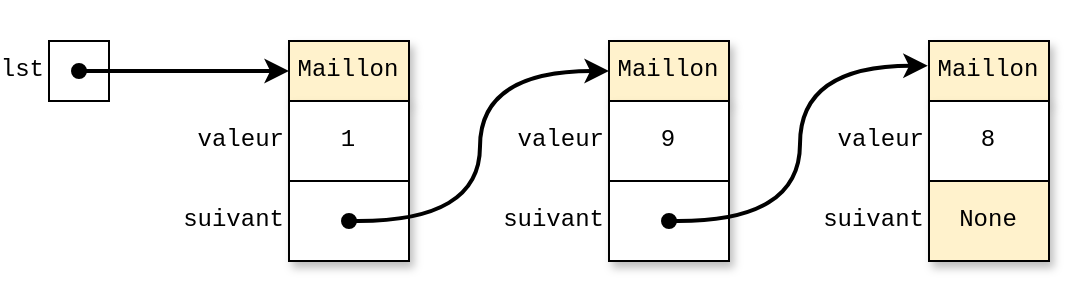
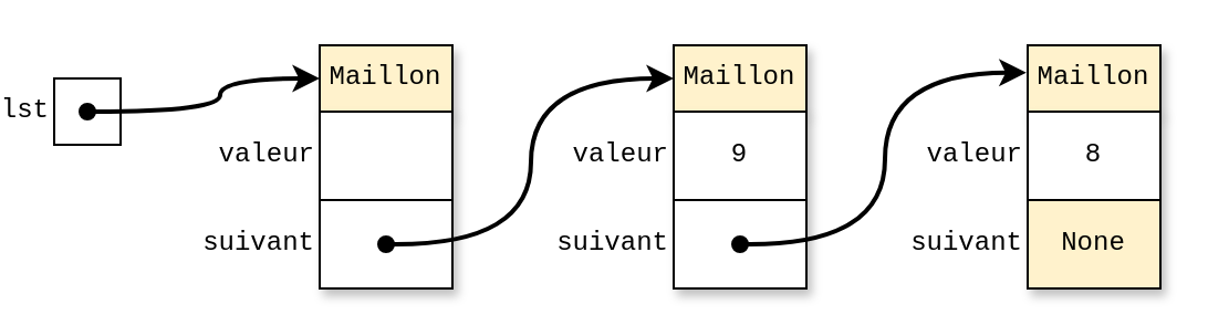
  <mxCell id="0" />
  <mxCell id="1" parent="0" />
  <mxCell id="2" value="" style="group;fontFamily=Courier New;" parent="1" vertex="1" connectable="0"><mxGeometry x="90" y="20" width="110" height="110" as="geometry" /></mxCell>
  <mxCell id="3" value="Maillon" style="text;html=1;fillColor=#fff2cc;align=center;verticalAlign=middle;whiteSpace=wrap;rounded=0;shadow=1;strokeColor=#000000;fontFamily=Courier New;" parent="2" vertex="1"><mxGeometry x="50" width="60" height="30" as="geometry" /></mxCell>
  <mxCell id="4" value="valeur" style="text;html=1;strokeColor=none;fillColor=none;align=right;verticalAlign=middle;whiteSpace=wrap;rounded=0;shadow=0;fontFamily=Courier New;" parent="2" vertex="1"><mxGeometry x="-10" y="30" width="60" height="40" as="geometry" /></mxCell>
  <mxCell id="5" value="suivant" style="text;html=1;strokeColor=none;fillColor=none;align=right;verticalAlign=middle;whiteSpace=wrap;rounded=0;fontFamily=Courier New;" parent="2" vertex="1"><mxGeometry x="-10" y="70" width="60" height="40" as="geometry" /></mxCell>
  <mxCell id="6" value="" style="rounded=0;whiteSpace=wrap;html=1;shadow=1;fontFamily=Courier New;" parent="2" vertex="1"><mxGeometry x="50" y="30" width="60" height="80" as="geometry" /></mxCell>
- <mxCell id="7" value="1" style="rounded=0;whiteSpace=wrap;html=1;shadow=0;strokeColor=#000000;fontFamily=Courier New;" parent="2" vertex="1"><mxGeometry x="50" y="30" width="60" height="40" as="geometry" /></mxCell>
  <mxCell id="8" value="" style="rounded=0;whiteSpace=wrap;html=1;shadow=0;strokeColor=#000000;fontFamily=Courier New;" parent="2" vertex="1"><mxGeometry x="50" y="70" width="60" height="40" as="geometry" /></mxCell>
  <mxCell id="9" value="" style="group;fontFamily=Courier New;" parent="1" vertex="1" connectable="0"><mxGeometry x="250" y="20" width="110" height="110" as="geometry" /></mxCell>
  <mxCell id="10" value="Maillon" style="text;html=1;fillColor=#fff2cc;align=center;verticalAlign=middle;whiteSpace=wrap;rounded=0;shadow=1;strokeColor=#000000;fontFamily=Courier New;" parent="9" vertex="1"><mxGeometry x="50" width="60" height="30" as="geometry" /></mxCell>
  <mxCell id="11" value="valeur" style="text;html=1;strokeColor=none;fillColor=none;align=right;verticalAlign=middle;whiteSpace=wrap;rounded=0;shadow=0;fontFamily=Courier New;" parent="9" vertex="1"><mxGeometry x="-10" y="30" width="60" height="40" as="geometry" /></mxCell>
  <mxCell id="12" value="suivant" style="text;html=1;strokeColor=none;fillColor=none;align=right;verticalAlign=middle;whiteSpace=wrap;rounded=0;fontFamily=Courier New;" parent="9" vertex="1"><mxGeometry x="-10" y="70" width="60" height="40" as="geometry" /></mxCell>
  <mxCell id="13" value="" style="rounded=0;whiteSpace=wrap;html=1;shadow=1;fontFamily=Courier New;" parent="9" vertex="1"><mxGeometry x="50" y="30" width="60" height="80" as="geometry" /></mxCell>
  <mxCell id="14" value="9" style="rounded=0;whiteSpace=wrap;html=1;shadow=0;strokeColor=#000000;fontFamily=Courier New;" parent="9" vertex="1"><mxGeometry x="50" y="30" width="60" height="40" as="geometry" /></mxCell>
  <mxCell id="15" value="" style="rounded=0;whiteSpace=wrap;html=1;shadow=0;strokeColor=#000000;fontFamily=Courier New;" parent="9" vertex="1"><mxGeometry x="50" y="70" width="60" height="40" as="geometry" /></mxCell>
  <mxCell id="16" value="" style="group;fontFamily=Courier New;" parent="1" vertex="1" connectable="0"><mxGeometry x="410" y="20" width="110" height="110" as="geometry" /></mxCell>
  <mxCell id="17" value="Maillon" style="text;html=1;fillColor=#fff2cc;align=center;verticalAlign=middle;whiteSpace=wrap;rounded=0;shadow=1;strokeColor=#000000;fontFamily=Courier New;" parent="16" vertex="1"><mxGeometry x="50" width="60" height="30" as="geometry" /></mxCell>
  <mxCell id="18" value="valeur" style="text;html=1;strokeColor=none;fillColor=none;align=right;verticalAlign=middle;whiteSpace=wrap;rounded=0;shadow=0;fontFamily=Courier New;" parent="16" vertex="1"><mxGeometry x="-10" y="30" width="60" height="40" as="geometry" /></mxCell>
  <mxCell id="19" value="suivant" style="text;html=1;strokeColor=none;fillColor=none;align=right;verticalAlign=middle;whiteSpace=wrap;rounded=0;fontFamily=Courier New;" parent="16" vertex="1"><mxGeometry x="-10" y="70" width="60" height="40" as="geometry" /></mxCell>
  <mxCell id="20" value="" style="rounded=0;whiteSpace=wrap;html=1;shadow=1;fontFamily=Courier New;" parent="16" vertex="1"><mxGeometry x="50" y="30" width="60" height="80" as="geometry" /></mxCell>
  <mxCell id="21" value="8" style="rounded=0;whiteSpace=wrap;html=1;shadow=0;strokeColor=#000000;fontFamily=Courier New;" parent="16" vertex="1"><mxGeometry x="50" y="30" width="60" height="40" as="geometry" /></mxCell>
  <mxCell id="22" value="&lt;font&gt;None&lt;/font&gt;" style="rounded=0;whiteSpace=wrap;html=1;shadow=0;strokeColor=#000000;fontFamily=Courier New;fillColor=#fff2cc;" parent="16" vertex="1"><mxGeometry x="50" y="70" width="60" height="40" as="geometry" /></mxCell>
  <mxCell id="23" style="edgeStyle=orthogonalEdgeStyle;rounded=0;orthogonalLoop=1;jettySize=auto;html=1;entryX=0;entryY=0.5;entryDx=0;entryDy=0;curved=1;sketch=0;strokeWidth=2;startArrow=oval;startFill=1;sourcePerimeterSpacing=0;fontFamily=Courier New;" parent="1" target="10" edge="1"><mxGeometry relative="1" as="geometry"><mxPoint x="170" y="110" as="sourcePoint" /></mxGeometry></mxCell>
  <mxCell id="24" style="edgeStyle=orthogonalEdgeStyle;rounded=0;orthogonalLoop=1;jettySize=auto;html=1;entryX=-0.01;entryY=0.413;entryDx=0;entryDy=0;curved=1;sketch=0;strokeWidth=2;startArrow=oval;startFill=1;sourcePerimeterSpacing=-20;entryPerimeter=0;fontFamily=Courier New;" parent="1" target="17" edge="1"><mxGeometry relative="1" as="geometry"><mxPoint x="330" y="110" as="sourcePoint" /><mxPoint x="310" y="45" as="targetPoint" /></mxGeometry></mxCell>
- <mxCell id="25" value="lst" style="rounded=0;whiteSpace=wrap;html=1;shadow=0;strokeColor=#000000;labelPosition=left;verticalLabelPosition=middle;align=right;verticalAlign=middle;fontFamily=Courier New;" parent="1" vertex="1"><mxGeometry x="20" y="20" width="30" height="30" as="geometry" /></mxCell>
+ <mxCell id="25" value="lst" style="rounded=0;whiteSpace=wrap;html=1;shadow=0;strokeColor=#000000;labelPosition=left;verticalLabelPosition=middle;align=right;verticalAlign=middle;fontFamily=Courier New;" parent="1" vertex="1"><mxGeometry x="20" y="35" width="30" height="30" as="geometry" /></mxCell>
  <mxCell id="26" style="edgeStyle=orthogonalEdgeStyle;curved=1;rounded=0;sketch=0;orthogonalLoop=1;jettySize=auto;html=1;entryX=0;entryY=0.5;entryDx=0;entryDy=0;startArrow=oval;startFill=1;sourcePerimeterSpacing=-20;strokeWidth=2;fontFamily=Courier New;" parent="1" source="25" target="3" edge="1"><mxGeometry relative="1" as="geometry" /></mxCell>
